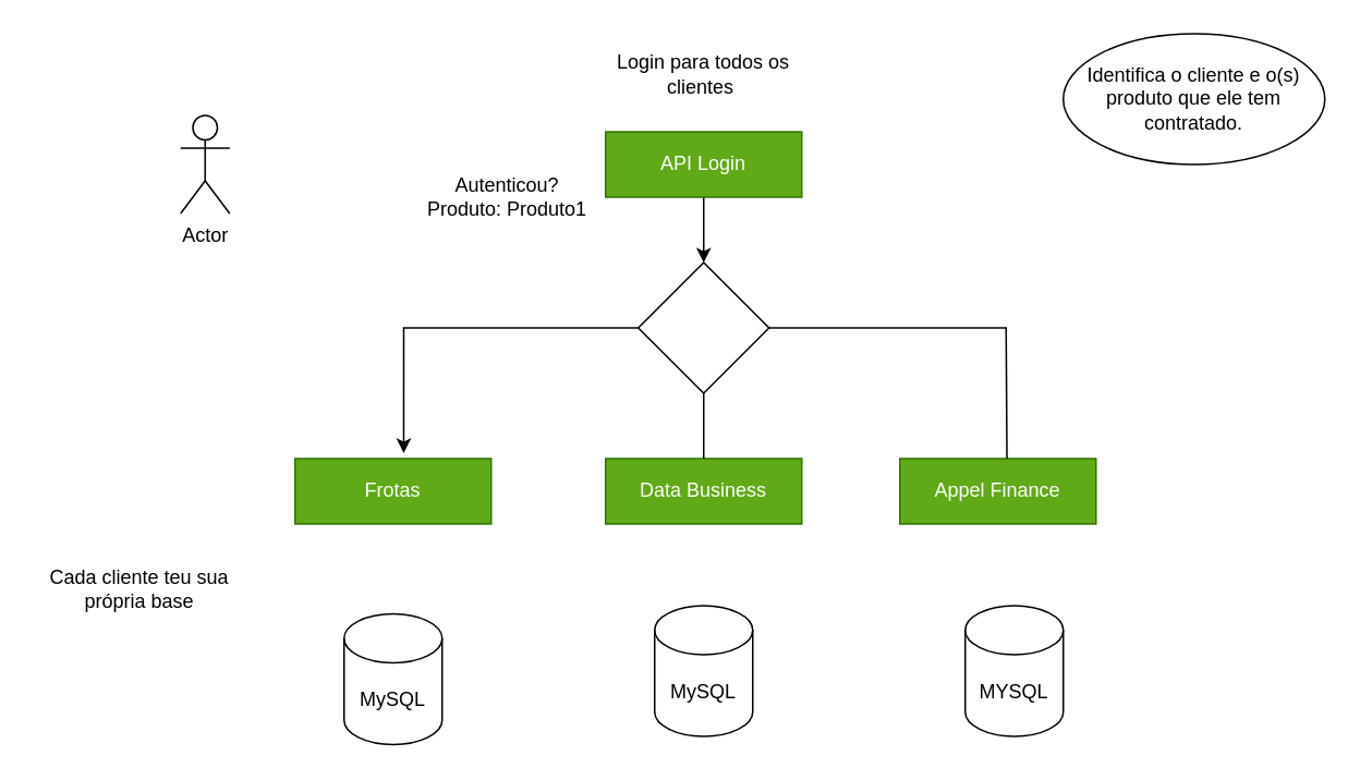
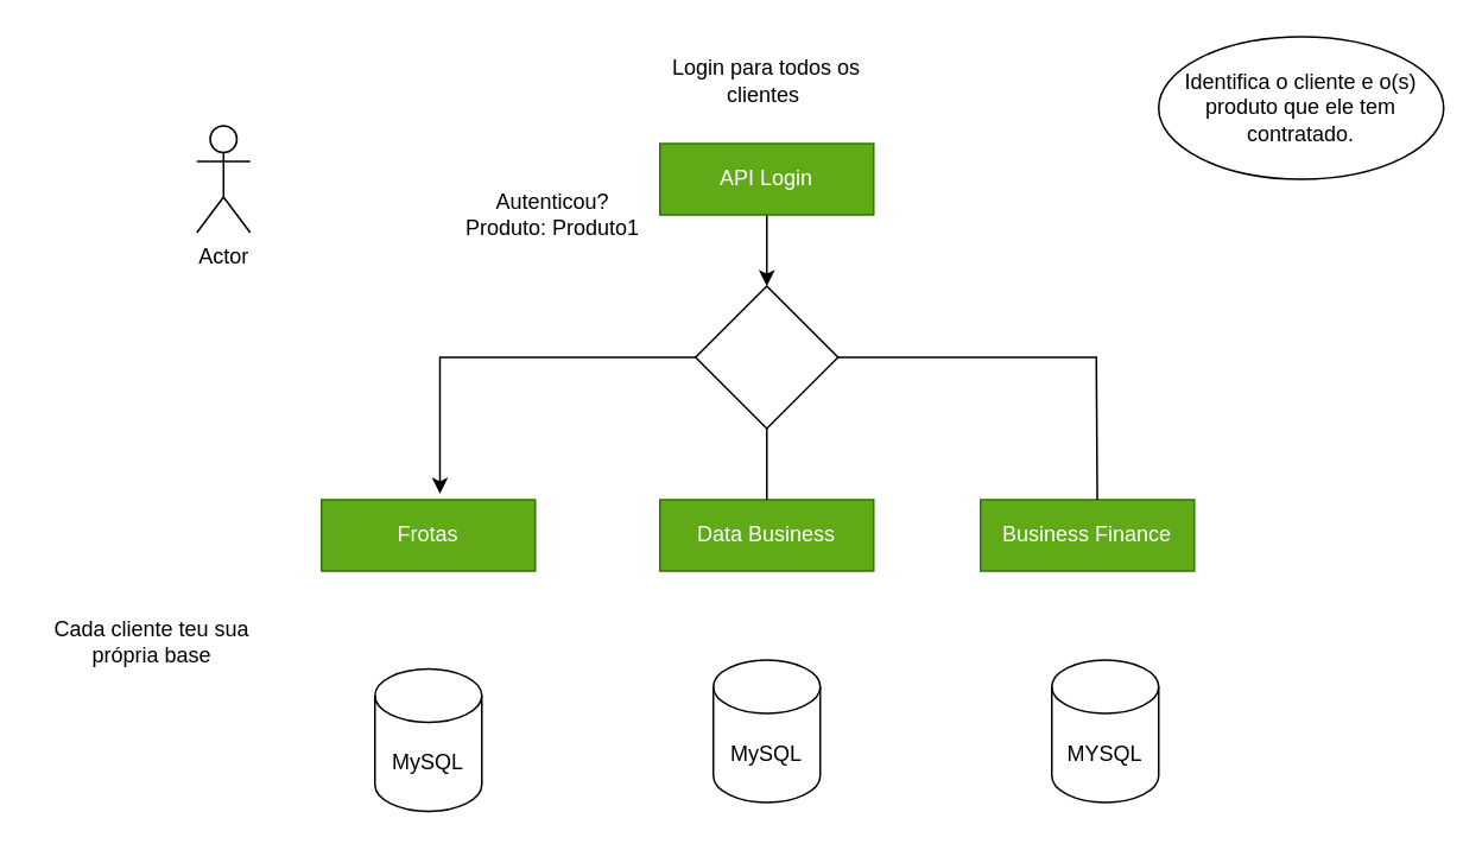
  <mxCell id="0" />
  <mxCell id="1" parent="0" />
  <mxCell id="2" value="" style="edgeStyle=orthogonalEdgeStyle;rounded=0;orthogonalLoop=1;jettySize=auto;html=1;" edge="1" parent="1" source="3" target="8"><mxGeometry relative="1" as="geometry" /></mxCell>
  <mxCell id="3" value="API Login" style="rounded=0;whiteSpace=wrap;html=1;fillColor=#60a917;fontColor=#ffffff;strokeColor=#2D7600;" vertex="1" parent="1"><mxGeometry x="370" y="80" width="120" height="40" as="geometry" /></mxCell>
  <mxCell id="4" value="Frotas" style="rounded=0;whiteSpace=wrap;html=1;fillColor=#60a917;fontColor=#ffffff;strokeColor=#2D7600;" vertex="1" parent="1"><mxGeometry x="180" y="280" width="120" height="40" as="geometry" /></mxCell>
- <mxCell id="5" value="Appel Finance" style="rounded=0;whiteSpace=wrap;html=1;fillColor=#60a917;fontColor=#ffffff;strokeColor=#2D7600;" vertex="1" parent="1"><mxGeometry x="550" y="280" width="120" height="40" as="geometry" /></mxCell>
+ <mxCell id="5" value="Business Finance" style="rounded=0;whiteSpace=wrap;html=1;fillColor=#60a917;fontColor=#ffffff;strokeColor=#2D7600;" vertex="1" parent="1"><mxGeometry x="550" y="280" width="120" height="40" as="geometry" /></mxCell>
  <mxCell id="6" value="Data Business" style="rounded=0;whiteSpace=wrap;html=1;fillColor=#60a917;fontColor=#ffffff;strokeColor=#2D7600;" vertex="1" parent="1"><mxGeometry x="370" y="280" width="120" height="40" as="geometry" /></mxCell>
  <mxCell id="7" value="" style="edgeStyle=orthogonalEdgeStyle;rounded=0;orthogonalLoop=1;jettySize=auto;html=1;entryX=0.554;entryY=-0.085;entryDx=0;entryDy=0;entryPerimeter=0;" edge="1" parent="1" source="8" target="4"><mxGeometry relative="1" as="geometry"><mxPoint x="330" y="200" as="targetPoint" /></mxGeometry></mxCell>
  <mxCell id="8" value="" style="rhombus;whiteSpace=wrap;html=1;" vertex="1" parent="1"><mxGeometry x="390" y="160" width="80" height="80" as="geometry" /></mxCell>
  <mxCell id="9" value="Autenticou?&lt;br&gt;Produto: Produto1" style="text;html=1;strokeColor=none;fillColor=none;align=center;verticalAlign=middle;whiteSpace=wrap;rounded=0;" vertex="1" parent="1"><mxGeometry x="260" y="105" width="100" height="30" as="geometry" /></mxCell>
  <mxCell id="10" value="Actor" style="shape=umlActor;verticalLabelPosition=bottom;verticalAlign=top;html=1;outlineConnect=0;" vertex="1" parent="1"><mxGeometry x="110" y="70" width="30" height="60" as="geometry" /></mxCell>
  <mxCell id="11" value="Login para todos os clientes&amp;nbsp;" style="text;html=1;strokeColor=none;fillColor=none;align=center;verticalAlign=middle;whiteSpace=wrap;rounded=0;" vertex="1" parent="1"><mxGeometry x="355" y="30" width="150" height="30" as="geometry" /></mxCell>
  <mxCell id="12" value="Identifica o cliente e o(s) produto que ele tem contratado." style="ellipse;whiteSpace=wrap;html=1;" vertex="1" parent="1"><mxGeometry x="650" y="20" width="160" height="80" as="geometry" /></mxCell>
  <mxCell id="13" value="" style="endArrow=none;html=1;rounded=0;entryX=0.5;entryY=1;entryDx=0;entryDy=0;" edge="1" parent="1" target="8"><mxGeometry width="50" height="50" relative="1" as="geometry"><mxPoint x="430" y="280" as="sourcePoint" /><mxPoint x="430" y="250" as="targetPoint" /><Array as="points" /></mxGeometry></mxCell>
  <mxCell id="14" value="" style="endArrow=none;html=1;rounded=0;exitX=1;exitY=0.5;exitDx=0;exitDy=0;entryX=0.546;entryY=0.001;entryDx=0;entryDy=0;entryPerimeter=0;" edge="1" parent="1" source="8" target="5"><mxGeometry width="50" height="50" relative="1" as="geometry"><mxPoint x="520" y="200" as="sourcePoint" /><mxPoint x="620" y="200" as="targetPoint" /><Array as="points"><mxPoint x="615" y="200" /></Array></mxGeometry></mxCell>
  <mxCell id="15" value="MySQL" style="shape=cylinder3;whiteSpace=wrap;html=1;boundedLbl=1;backgroundOutline=1;size=15;" vertex="1" parent="1"><mxGeometry x="210" y="375" width="60" height="80" as="geometry" /></mxCell>
  <mxCell id="16" value="MySQL" style="shape=cylinder3;whiteSpace=wrap;html=1;boundedLbl=1;backgroundOutline=1;size=15;" vertex="1" parent="1"><mxGeometry x="400" y="370" width="60" height="80" as="geometry" /></mxCell>
  <mxCell id="17" value="MYSQL" style="shape=cylinder3;whiteSpace=wrap;html=1;boundedLbl=1;backgroundOutline=1;size=15;" vertex="1" parent="1"><mxGeometry x="590" y="370" width="60" height="80" as="geometry" /></mxCell>
  <mxCell id="18" value="Cada cliente teu sua própria base" style="text;html=1;strokeColor=none;fillColor=none;align=center;verticalAlign=middle;whiteSpace=wrap;rounded=0;" vertex="1" parent="1"><mxGeometry x="20" y="345" width="130" height="30" as="geometry" /></mxCell>
